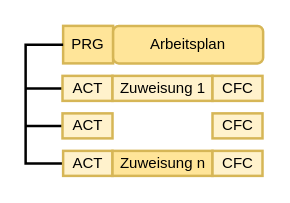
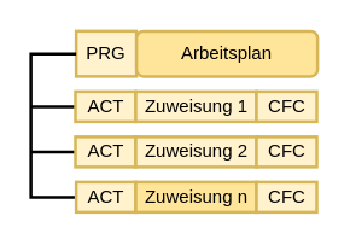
  <mxCell id="0" />
  <mxCell id="1" parent="0" />
- <mxCell id="2" value="PRG" style="rounded=0;whiteSpace=wrap;html=1;fillColor=#FFE599;strokeColor=#d6b656;strokeWidth=2;" parent="1" vertex="1"><mxGeometry x="50" y="20" width="40" height="30" as="geometry" /></mxCell>
+ <mxCell id="2" value="PRG" style="rounded=0;whiteSpace=wrap;html=1;fillColor=#fff2cc;strokeColor=#d6b656;strokeWidth=2;" parent="1" vertex="1"><mxGeometry x="50" y="20" width="40" height="30" as="geometry" /></mxCell>
  <mxCell id="3" value="Arbeitsplan" style="whiteSpace=wrap;html=1;fillColor=#FFE599;strokeColor=#d6b656;strokeWidth=2;rounded=1;" parent="1" vertex="1"><mxGeometry x="90" y="20" width="120" height="30" as="geometry" /></mxCell>
  <mxCell id="4" style="edgeStyle=orthogonalEdgeStyle;rounded=0;orthogonalLoop=1;jettySize=auto;html=1;endArrow=none;endFill=0;strokeWidth=2;" edge="1" parent="1" source="5"><mxGeometry relative="1" as="geometry"><mxPoint x="20" y="70" as="targetPoint" /></mxGeometry></mxCell>
  <mxCell id="5" value="ACT" style="rounded=0;whiteSpace=wrap;html=1;fillColor=#fff2cc;strokeColor=#d6b656;strokeWidth=2;" parent="1" vertex="1"><mxGeometry x="49.5" y="60" width="40" height="20" as="geometry" /></mxCell>
  <mxCell id="6" value="Zuweisung 1" style="rounded=0;whiteSpace=wrap;html=1;fillColor=#fff2cc;strokeColor=#d6b656;strokeWidth=2;" parent="1" vertex="1"><mxGeometry x="89.5" y="60" width="80" height="20" as="geometry" /></mxCell>
  <mxCell id="7" value="CFC" style="rounded=0;whiteSpace=wrap;html=1;fillColor=#fff2cc;strokeColor=#d6b656;strokeWidth=2;" parent="1" vertex="1"><mxGeometry x="169.5" y="60" width="40" height="20" as="geometry" /></mxCell>
  <mxCell id="8" style="edgeStyle=orthogonalEdgeStyle;rounded=0;orthogonalLoop=1;jettySize=auto;html=1;endArrow=none;endFill=0;strokeWidth=2;" edge="1" parent="1" source="9"><mxGeometry relative="1" as="geometry"><mxPoint x="20" y="100" as="targetPoint" /></mxGeometry></mxCell>
  <mxCell id="9" value="ACT" style="rounded=0;whiteSpace=wrap;html=1;fillColor=#fff2cc;strokeColor=#d6b656;strokeWidth=2;" parent="1" vertex="1"><mxGeometry x="49.5" y="90" width="40" height="20" as="geometry" /></mxCell>
+ <mxCell id="10" value="Zuweisung 2" style="rounded=0;whiteSpace=wrap;html=1;fillColor=#fff2cc;strokeColor=#d6b656;strokeWidth=2;" parent="1" vertex="1"><mxGeometry x="89.5" y="90" width="80" height="20" as="geometry" /></mxCell>
  <mxCell id="11" value="CFC" style="rounded=0;whiteSpace=wrap;html=1;fillColor=#fff2cc;strokeColor=#d6b656;strokeWidth=2;" parent="1" vertex="1"><mxGeometry x="169.5" y="90" width="40" height="20" as="geometry" /></mxCell>
  <mxCell id="12" style="edgeStyle=orthogonalEdgeStyle;rounded=0;orthogonalLoop=1;jettySize=auto;html=1;entryX=0;entryY=0.5;entryDx=0;entryDy=0;endArrow=none;endFill=0;strokeWidth=2;" edge="1" parent="1" source="13" target="2"><mxGeometry relative="1" as="geometry"><Array as="points"><mxPoint x="20" y="130" /><mxPoint x="20" y="35" /></Array></mxGeometry></mxCell>
  <mxCell id="13" value="ACT" style="rounded=0;whiteSpace=wrap;html=1;fillColor=#fff2cc;strokeColor=#d6b656;strokeWidth=2;" parent="1" vertex="1"><mxGeometry x="50" y="120" width="39.5" height="20" as="geometry" /></mxCell>
  <mxCell id="14" value="Zuweisung n" style="rounded=0;whiteSpace=wrap;html=1;fillColor=#ffe599;strokeColor=#d6b656;strokeWidth=2;" parent="1" vertex="1"><mxGeometry x="89.5" y="120" width="80" height="20" as="geometry" /></mxCell>
  <mxCell id="15" value="CFC" style="rounded=0;whiteSpace=wrap;html=1;fillColor=#fff2cc;strokeColor=#d6b656;strokeWidth=2;" parent="1" vertex="1"><mxGeometry x="169.5" y="120" width="40" height="20" as="geometry" /></mxCell>
